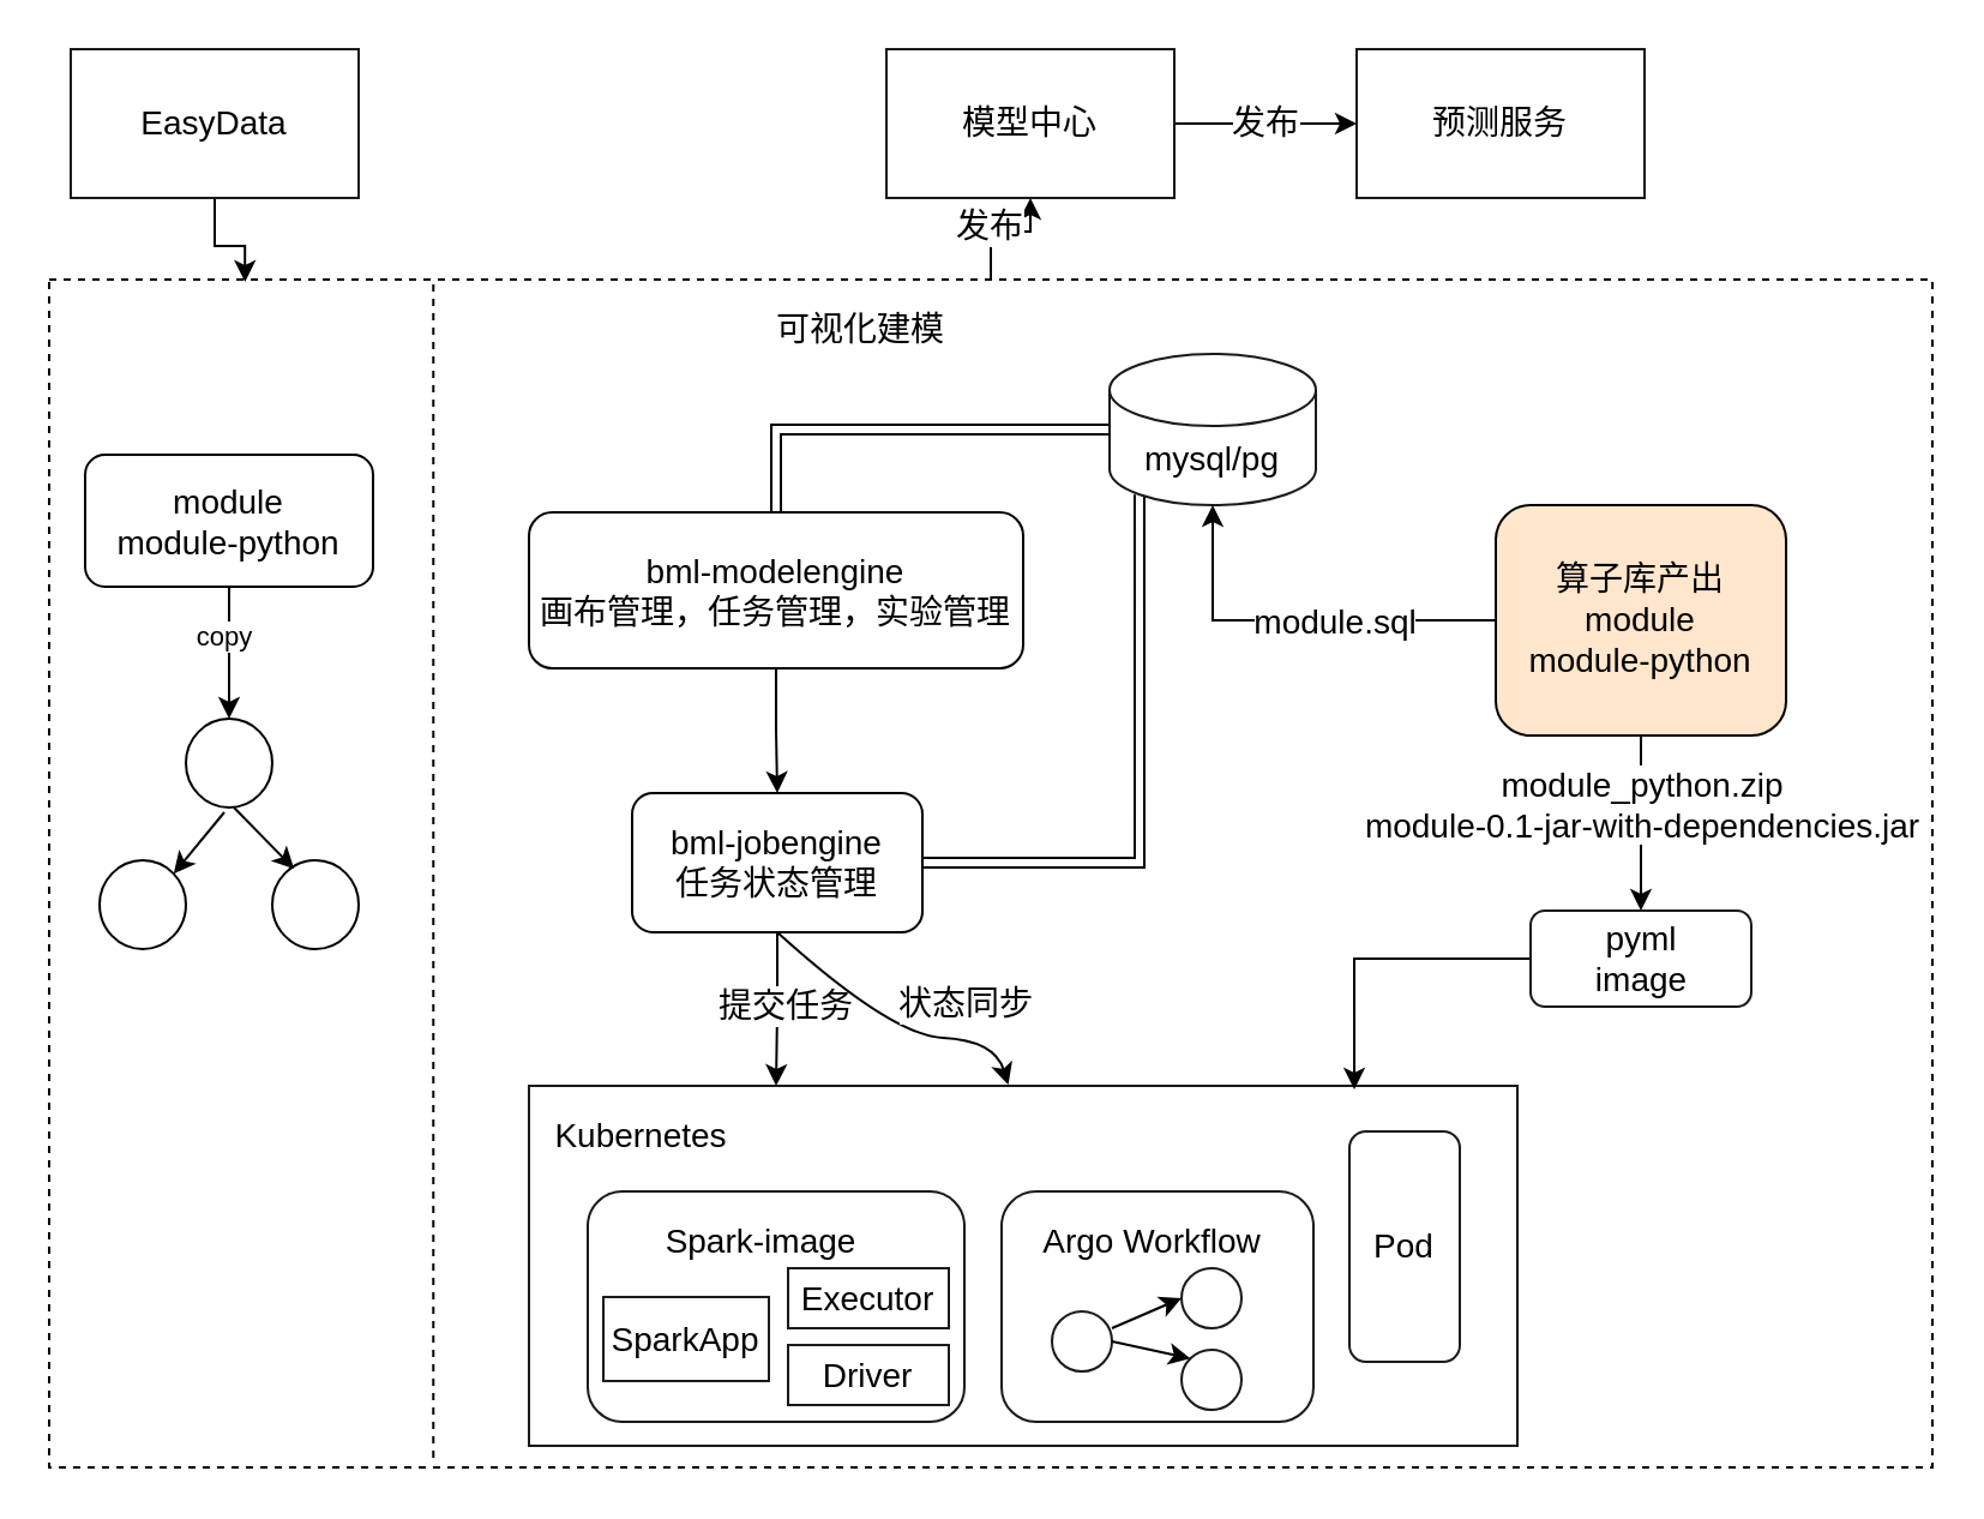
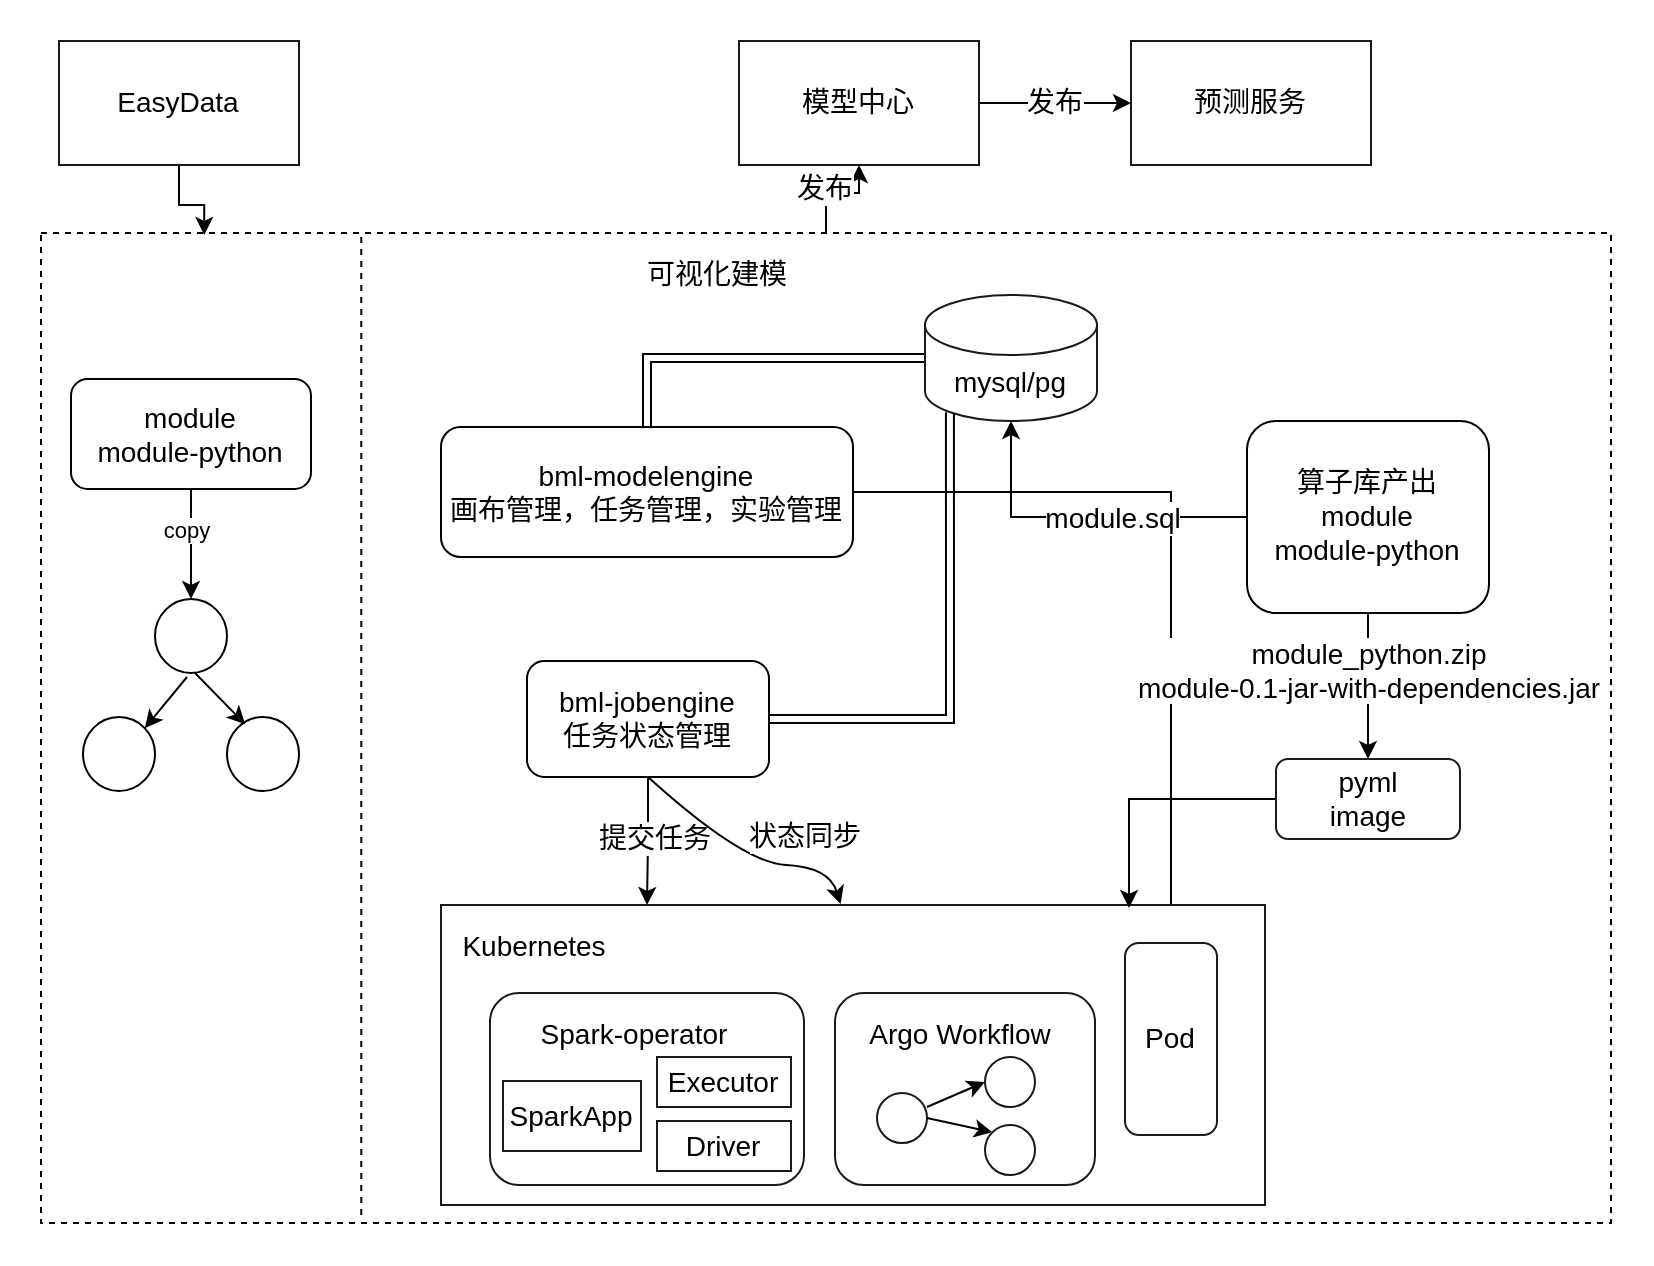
  <mxCell id="0" />
  <mxCell id="1" parent="0" />
  <mxCell id="2" value="" style="ellipse;whiteSpace=wrap;html=1;" vertex="1" parent="1"><mxGeometry x="77" y="299" width="36" height="37" as="geometry" /></mxCell>
  <mxCell id="3" style="edgeStyle=orthogonalEdgeStyle;rounded=0;orthogonalLoop=1;jettySize=auto;html=1;entryX=0.5;entryY=0;entryDx=0;entryDy=0;" edge="1" parent="1" source="5" target="2"><mxGeometry relative="1" as="geometry" /></mxCell>
  <mxCell id="4" value="copy" style="edgeLabel;html=1;align=center;verticalAlign=middle;resizable=0;points=[];" vertex="1" connectable="0" parent="3"><mxGeometry x="-0.255" y="-3" relative="1" as="geometry"><mxPoint as="offset" /></mxGeometry></mxCell>
  <mxCell id="5" value="&lt;font style=&quot;font-size: 14px;&quot;&gt;module&lt;br&gt;module-python&lt;/font&gt;" style="rounded=1;whiteSpace=wrap;html=1;" vertex="1" parent="1"><mxGeometry x="35" y="189" width="120" height="55" as="geometry" /></mxCell>
  <mxCell id="6" value="" style="ellipse;whiteSpace=wrap;html=1;" vertex="1" parent="1"><mxGeometry x="113" y="358" width="36" height="37" as="geometry" /></mxCell>
  <mxCell id="7" value="" style="ellipse;whiteSpace=wrap;html=1;" vertex="1" parent="1"><mxGeometry x="41" y="358" width="36" height="37" as="geometry" /></mxCell>
  <mxCell id="8" value="" style="endArrow=classic;html=1;rounded=0;entryX=1;entryY=0;entryDx=0;entryDy=0;" edge="1" parent="1" target="7"><mxGeometry width="50" height="50" relative="1" as="geometry"><mxPoint x="93" y="338" as="sourcePoint" /><mxPoint x="131" y="371" as="targetPoint" /></mxGeometry></mxCell>
  <mxCell id="9" value="" style="endArrow=classic;html=1;rounded=0;entryX=0;entryY=0;entryDx=0;entryDy=0;" edge="1" parent="1"><mxGeometry width="50" height="50" relative="1" as="geometry"><mxPoint x="97" y="336" as="sourcePoint" /><mxPoint x="122.099" y="361.599" as="targetPoint" /></mxGeometry></mxCell>
  <mxCell id="10" value="" style="edgeStyle=orthogonalEdgeStyle;rounded=0;orthogonalLoop=1;jettySize=auto;html=1;fontSize=14;" edge="1" parent="1" source="12" target="50"><mxGeometry relative="1" as="geometry" /></mxCell>
  <mxCell id="11" value="发布" style="edgeLabel;html=1;align=center;verticalAlign=middle;resizable=0;points=[];fontSize=14;" vertex="1" connectable="0" parent="10"><mxGeometry x="-0.208" y="3" relative="1" as="geometry"><mxPoint x="-1" as="offset" /></mxGeometry></mxCell>
  <mxCell id="12" value="" style="verticalLabelPosition=bottom;verticalAlign=top;html=1;shape=mxgraph.basic.rect;fillColor2=none;strokeWidth=1;size=20;indent=5;dashed=1;textOpacity=0;fillColor=none;" vertex="1" parent="1"><mxGeometry x="20" y="116" width="785" height="495" as="geometry" /></mxCell>
- <mxCell id="13" value="" style="edgeStyle=orthogonalEdgeStyle;rounded=0;orthogonalLoop=1;jettySize=auto;html=1;fontSize=14;" edge="1" parent="1" source="14" target="18"><mxGeometry relative="1" as="geometry" /></mxCell>
+ <mxCell id="13" value="" style="edgeStyle=orthogonalEdgeStyle;rounded=0;orthogonalLoop=1;jettySize=auto;html=1;fontSize=14;" edge="1" parent="1" source="14" target="33"><mxGeometry relative="1" as="geometry" /></mxCell>
  <mxCell id="14" value="&lt;font style=&quot;font-size: 14px;&quot;&gt;bml-modelengine&lt;br&gt;画布管理，任务管理，实验管理&lt;br&gt;&lt;/font&gt;" style="rounded=1;whiteSpace=wrap;html=1;fillColor=none;" vertex="1" parent="1"><mxGeometry x="220" y="213" width="206" height="65" as="geometry" /></mxCell>
  <mxCell id="15" style="edgeStyle=orthogonalEdgeStyle;rounded=0;orthogonalLoop=1;jettySize=auto;html=1;exitX=0.5;exitY=1;exitDx=0;exitDy=0;entryX=0.25;entryY=0;entryDx=0;entryDy=0;fontSize=14;" edge="1" parent="1" source="18" target="19"><mxGeometry relative="1" as="geometry" /></mxCell>
  <mxCell id="16" value="提交任务" style="edgeLabel;html=1;align=center;verticalAlign=middle;resizable=0;points=[];fontSize=14;" vertex="1" connectable="0" parent="15"><mxGeometry x="-0.081" y="3" relative="1" as="geometry"><mxPoint as="offset" /></mxGeometry></mxCell>
  <mxCell id="17" style="edgeStyle=orthogonalEdgeStyle;rounded=0;orthogonalLoop=1;jettySize=auto;html=1;entryX=0.145;entryY=1;entryDx=0;entryDy=-4.35;entryPerimeter=0;fontSize=14;shape=link;" edge="1" parent="1" source="18" target="37"><mxGeometry relative="1" as="geometry" /></mxCell>
  <mxCell id="18" value="bml-jobengine&lt;br&gt;任务状态管理" style="rounded=1;whiteSpace=wrap;html=1;fontSize=14;fillColor=none;" vertex="1" parent="1"><mxGeometry x="263" y="330" width="121" height="58" as="geometry" /></mxCell>
  <mxCell id="19" value="" style="rounded=0;whiteSpace=wrap;html=1;fontSize=14;fillColor=default;strokeColor=#1A1A1A;" vertex="1" parent="1"><mxGeometry x="220" y="452" width="412" height="150" as="geometry" /></mxCell>
  <mxCell id="20" value="Kubernetes" style="text;html=1;strokeColor=none;fillColor=none;align=center;verticalAlign=middle;whiteSpace=wrap;rounded=0;fontSize=14;" vertex="1" parent="1"><mxGeometry x="237" y="458" width="60" height="30" as="geometry" /></mxCell>
  <mxCell id="21" value="" style="rounded=1;whiteSpace=wrap;html=1;fontSize=14;strokeColor=#1A1A1A;fillColor=default;" vertex="1" parent="1"><mxGeometry x="244.5" y="496" width="157" height="96" as="geometry" /></mxCell>
  <mxCell id="22" value="SparkApp" style="rounded=0;whiteSpace=wrap;html=1;fontSize=14;strokeColor=#1A1A1A;fillColor=default;" vertex="1" parent="1"><mxGeometry x="251" y="540" width="69" height="35" as="geometry" /></mxCell>
  <mxCell id="23" value="Executor" style="rounded=0;whiteSpace=wrap;html=1;fontSize=14;strokeColor=#1A1A1A;fillColor=default;" vertex="1" parent="1"><mxGeometry x="328" y="528" width="67" height="25" as="geometry" /></mxCell>
  <mxCell id="24" value="Driver" style="rounded=0;whiteSpace=wrap;html=1;fontSize=14;strokeColor=#1A1A1A;fillColor=default;" vertex="1" parent="1"><mxGeometry x="328" y="560" width="67" height="25" as="geometry" /></mxCell>
- <mxCell id="25" value="Spark-image" style="text;html=1;strokeColor=none;fillColor=none;align=center;verticalAlign=middle;whiteSpace=wrap;rounded=0;fontSize=14;" vertex="1" parent="1"><mxGeometry x="263" y="502" width="108" height="30" as="geometry" /></mxCell>
+ <mxCell id="25" value="Spark-operator" style="text;html=1;strokeColor=none;fillColor=none;align=center;verticalAlign=middle;whiteSpace=wrap;rounded=0;fontSize=14;" vertex="1" parent="1"><mxGeometry x="263" y="502" width="108" height="30" as="geometry" /></mxCell>
  <mxCell id="26" value="" style="rounded=1;whiteSpace=wrap;html=1;fontSize=14;strokeColor=#1A1A1A;fillColor=default;" vertex="1" parent="1"><mxGeometry x="417" y="496" width="130" height="96" as="geometry" /></mxCell>
  <mxCell id="27" value="Argo Workflow" style="text;html=1;strokeColor=none;fillColor=none;align=center;verticalAlign=middle;whiteSpace=wrap;rounded=0;fontSize=14;" vertex="1" parent="1"><mxGeometry x="426" y="502" width="108" height="30" as="geometry" /></mxCell>
  <mxCell id="28" value="" style="ellipse;whiteSpace=wrap;html=1;aspect=fixed;fontSize=14;strokeColor=#1A1A1A;fillColor=default;" vertex="1" parent="1"><mxGeometry x="438" y="546" width="25" height="25" as="geometry" /></mxCell>
  <mxCell id="29" value="" style="ellipse;whiteSpace=wrap;html=1;aspect=fixed;fontSize=14;strokeColor=#1A1A1A;fillColor=default;" vertex="1" parent="1"><mxGeometry x="492" y="528" width="25" height="25" as="geometry" /></mxCell>
  <mxCell id="30" value="" style="ellipse;whiteSpace=wrap;html=1;aspect=fixed;fontSize=14;strokeColor=#1A1A1A;fillColor=default;" vertex="1" parent="1"><mxGeometry x="492" y="562" width="25" height="25" as="geometry" /></mxCell>
  <mxCell id="31" value="" style="endArrow=classic;html=1;rounded=0;entryX=0;entryY=0.5;entryDx=0;entryDy=0;" edge="1" parent="1" target="29"><mxGeometry width="50" height="50" relative="1" as="geometry"><mxPoint x="463" y="553" as="sourcePoint" /><mxPoint x="441.901" y="578.599" as="targetPoint" /></mxGeometry></mxCell>
  <mxCell id="32" value="" style="endArrow=classic;html=1;rounded=0;entryX=0;entryY=0;entryDx=0;entryDy=0;exitX=1;exitY=0.5;exitDx=0;exitDy=0;" edge="1" parent="1" source="28" target="30"><mxGeometry width="50" height="50" relative="1" as="geometry"><mxPoint x="473" y="563" as="sourcePoint" /><mxPoint x="502" y="550.5" as="targetPoint" /></mxGeometry></mxCell>
  <mxCell id="33" value="Pod" style="rounded=1;whiteSpace=wrap;html=1;fontSize=14;strokeColor=#1A1A1A;fillColor=default;" vertex="1" parent="1"><mxGeometry x="562" y="471" width="46" height="96" as="geometry" /></mxCell>
  <mxCell id="34" value="" style="curved=1;endArrow=classic;html=1;rounded=0;fontSize=14;exitX=0.5;exitY=1;exitDx=0;exitDy=0;entryX=0.485;entryY=-0.003;entryDx=0;entryDy=0;entryPerimeter=0;" edge="1" parent="1" source="18" target="19"><mxGeometry width="50" height="50" relative="1" as="geometry"><mxPoint x="465" y="438" as="sourcePoint" /><mxPoint x="515" y="388" as="targetPoint" /><Array as="points"><mxPoint x="371" y="431" /><mxPoint x="414" y="433" /></Array></mxGeometry></mxCell>
  <mxCell id="35" value="状态同步" style="edgeLabel;html=1;align=center;verticalAlign=middle;resizable=0;points=[];fontSize=14;" vertex="1" connectable="0" parent="34"><mxGeometry x="0.11" y="-1" relative="1" as="geometry"><mxPoint x="25" y="-15" as="offset" /></mxGeometry></mxCell>
  <mxCell id="36" value="" style="edgeStyle=orthogonalEdgeStyle;rounded=0;orthogonalLoop=1;jettySize=auto;html=1;fontSize=14;shape=link;" edge="1" parent="1" source="37" target="14"><mxGeometry relative="1" as="geometry" /></mxCell>
  <mxCell id="37" value="mysql/pg" style="shape=cylinder3;whiteSpace=wrap;html=1;boundedLbl=1;backgroundOutline=1;size=15;fontSize=14;strokeColor=#1A1A1A;fillColor=default;" vertex="1" parent="1"><mxGeometry x="462" y="147" width="86" height="63" as="geometry" /></mxCell>
  <mxCell id="38" style="edgeStyle=orthogonalEdgeStyle;rounded=0;orthogonalLoop=1;jettySize=auto;html=1;entryX=0.5;entryY=1;entryDx=0;entryDy=0;entryPerimeter=0;fontSize=14;" edge="1" parent="1" source="42" target="37"><mxGeometry relative="1" as="geometry" /></mxCell>
  <mxCell id="39" value="module.sql" style="edgeLabel;html=1;align=center;verticalAlign=middle;resizable=0;points=[];fontSize=14;" vertex="1" connectable="0" parent="38"><mxGeometry x="-0.181" relative="1" as="geometry"><mxPoint as="offset" /></mxGeometry></mxCell>
  <mxCell id="40" value="" style="edgeStyle=orthogonalEdgeStyle;rounded=0;orthogonalLoop=1;jettySize=auto;html=1;fontSize=14;" edge="1" parent="1" source="42" target="44"><mxGeometry relative="1" as="geometry" /></mxCell>
  <mxCell id="41" value="module_python.zip&lt;br&gt;module-0.1-jar-with-dependencies.jar" style="edgeLabel;html=1;align=center;verticalAlign=middle;resizable=0;points=[];fontSize=14;" vertex="1" connectable="0" parent="40"><mxGeometry x="-0.225" relative="1" as="geometry"><mxPoint as="offset" /></mxGeometry></mxCell>
- <mxCell id="42" value="&lt;font style=&quot;font-size: 14px;&quot;&gt;算子库产出&lt;br&gt;module&lt;br&gt;module-python&lt;/font&gt;" style="rounded=1;whiteSpace=wrap;html=1;fillColor=#ffe6cc;" vertex="1" parent="1"><mxGeometry x="623" y="210" width="121" height="96" as="geometry" /></mxCell>
+ <mxCell id="42" value="&lt;font style=&quot;font-size: 14px;&quot;&gt;算子库产出&lt;br&gt;module&lt;br&gt;module-python&lt;/font&gt;" style="rounded=1;whiteSpace=wrap;html=1;" vertex="1" parent="1"><mxGeometry x="623" y="210" width="121" height="96" as="geometry" /></mxCell>
  <mxCell id="43" style="edgeStyle=orthogonalEdgeStyle;rounded=0;orthogonalLoop=1;jettySize=auto;html=1;entryX=0.835;entryY=0.01;entryDx=0;entryDy=0;entryPerimeter=0;fontSize=14;" edge="1" parent="1" source="44" target="19"><mxGeometry relative="1" as="geometry" /></mxCell>
  <mxCell id="44" value="pyml&lt;br&gt;image" style="rounded=1;whiteSpace=wrap;html=1;fontSize=14;strokeColor=#1A1A1A;fillColor=default;" vertex="1" parent="1"><mxGeometry x="637.5" y="379" width="92" height="40" as="geometry" /></mxCell>
  <mxCell id="45" style="edgeStyle=orthogonalEdgeStyle;rounded=0;orthogonalLoop=1;jettySize=auto;html=1;entryX=0.104;entryY=0.002;entryDx=0;entryDy=0;entryPerimeter=0;fontSize=14;" edge="1" parent="1" source="46" target="12"><mxGeometry relative="1" as="geometry" /></mxCell>
  <mxCell id="46" value="EasyData" style="rounded=0;whiteSpace=wrap;html=1;fontSize=14;strokeColor=#1A1A1A;fillColor=default;" vertex="1" parent="1"><mxGeometry x="29" y="20" width="120" height="62" as="geometry" /></mxCell>
  <mxCell id="47" value="可视化建模" style="edgeLabel;html=1;align=center;verticalAlign=middle;resizable=0;points=[];fontSize=14;" vertex="1" connectable="0" parent="1"><mxGeometry x="359.005" y="138.004" as="geometry"><mxPoint x="-2" y="-2" as="offset" /></mxGeometry></mxCell>
  <mxCell id="48" value="预测服务" style="rounded=0;whiteSpace=wrap;html=1;fontSize=14;strokeColor=#1A1A1A;fillColor=default;" vertex="1" parent="1"><mxGeometry x="565" y="20" width="120" height="62" as="geometry" /></mxCell>
  <mxCell id="49" value="发布" style="edgeStyle=orthogonalEdgeStyle;rounded=0;orthogonalLoop=1;jettySize=auto;html=1;fontSize=14;" edge="1" parent="1" source="50" target="48"><mxGeometry relative="1" as="geometry" /></mxCell>
  <mxCell id="50" value="模型中心" style="rounded=0;whiteSpace=wrap;html=1;fontSize=14;strokeColor=#1A1A1A;fillColor=default;" vertex="1" parent="1"><mxGeometry x="369" y="20" width="120" height="62" as="geometry" /></mxCell>
  <mxCell id="51" value="" style="endArrow=none;html=1;rounded=0;dashed=1;fontSize=14;exitX=0.204;exitY=0.004;exitDx=0;exitDy=0;exitPerimeter=0;entryX=0.204;entryY=0.992;entryDx=0;entryDy=0;entryPerimeter=0;" edge="1" parent="1" source="12" target="12"><mxGeometry width="50" height="50" relative="1" as="geometry"><mxPoint x="174" y="187" as="sourcePoint" /><mxPoint x="224" y="137" as="targetPoint" /></mxGeometry></mxCell>
